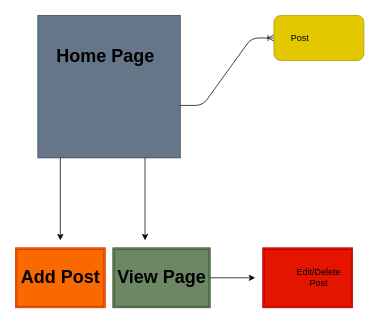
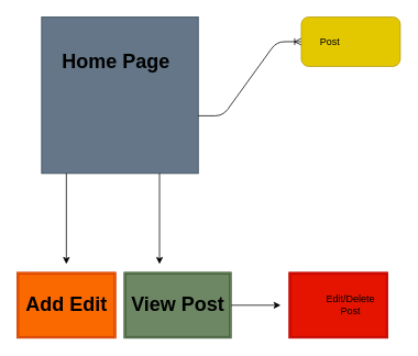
  <mxCell id="0" />
  <mxCell id="1" parent="0" />
  <mxCell id="2" value="" style="whiteSpace=wrap;html=1;aspect=fixed;fillColor=#647687;strokeColor=#314354;fontColor=#ffffff;" vertex="1" parent="1"><mxGeometry x="50" y="20" width="190" height="190" as="geometry" /></mxCell>
  <mxCell id="3" value="" style="edgeStyle=entityRelationEdgeStyle;fontSize=12;html=1;endArrow=ERoneToMany;" edge="1" parent="1" target="4"><mxGeometry width="100" height="100" relative="1" as="geometry"><mxPoint x="240" y="140" as="sourcePoint" /><mxPoint x="340" y="40" as="targetPoint" /></mxGeometry></mxCell>
  <mxCell id="4" value="" style="rounded=1;whiteSpace=wrap;html=1;fillColor=#e3c800;strokeColor=#B09500;fontColor=#ffffff;" vertex="1" parent="1"><mxGeometry x="365" y="20" width="120" height="60" as="geometry" /></mxCell>
  <mxCell id="5" value="" style="shape=ext;double=1;rounded=0;whiteSpace=wrap;html=1;fillColor=#fa6800;strokeColor=#C73500;fontColor=#ffffff;" vertex="1" parent="1"><mxGeometry x="20" y="330" width="120" height="80" as="geometry" /></mxCell>
  <mxCell id="6" value="" style="shape=ext;double=1;rounded=0;whiteSpace=wrap;html=1;fillColor=#e51400;strokeColor=#B20000;fontColor=#ffffff;" vertex="1" parent="1"><mxGeometry x="350" y="330" width="120" height="80" as="geometry" /></mxCell>
  <mxCell id="7" value="" style="shape=ext;double=1;rounded=0;whiteSpace=wrap;html=1;fillColor=#6d8764;strokeColor=#3A5431;fontColor=#ffffff;" vertex="1" parent="1"><mxGeometry x="150" y="330" width="130" height="80" as="geometry" /></mxCell>
  <mxCell id="8" value="" style="endArrow=classic;html=1;" edge="1" parent="1"><mxGeometry width="50" height="50" relative="1" as="geometry"><mxPoint x="80" y="210" as="sourcePoint" /><mxPoint x="80" y="320" as="targetPoint" /></mxGeometry></mxCell>
  <mxCell id="9" value="" style="endArrow=classic;html=1;" edge="1" parent="1"><mxGeometry width="50" height="50" relative="1" as="geometry"><mxPoint x="193" y="210" as="sourcePoint" /><mxPoint x="193" y="320" as="targetPoint" /></mxGeometry></mxCell>
  <mxCell id="10" value="" style="endArrow=classic;html=1;exitX=1;exitY=0.5;exitDx=0;exitDy=0;" edge="1" parent="1" source="7"><mxGeometry width="50" height="50" relative="1" as="geometry"><mxPoint x="460" y="310" as="sourcePoint" /><mxPoint x="340" y="370" as="targetPoint" /></mxGeometry></mxCell>
  <mxCell id="11" value="Home Page" style="text;strokeColor=none;fillColor=none;html=1;fontSize=24;fontStyle=1;verticalAlign=middle;align=center;" vertex="1" parent="1"><mxGeometry x="90" y="55" width="100" height="40" as="geometry" /></mxCell>
  <mxCell id="12" value="Post" style="text;html=1;strokeColor=none;fillColor=none;align=center;verticalAlign=middle;whiteSpace=wrap;rounded=0;fontColor=#000000;" vertex="1" parent="1"><mxGeometry x="380" y="40" width="40" height="20" as="geometry" /></mxCell>
- <mxCell id="13" value="Add Post" style="text;strokeColor=none;fillColor=none;html=1;fontSize=24;fontStyle=1;verticalAlign=middle;align=center;" vertex="1" parent="1"><mxGeometry x="30" y="350" width="100" height="40" as="geometry" /></mxCell>
- <mxCell id="14" value="View Page" style="text;strokeColor=none;fillColor=none;html=1;fontSize=24;fontStyle=1;verticalAlign=middle;align=center;" vertex="1" parent="1"><mxGeometry x="165" y="350" width="100" height="40" as="geometry" /></mxCell>
+ <mxCell id="13" value="Add Edit" style="text;strokeColor=none;fillColor=none;html=1;fontSize=24;fontStyle=1;verticalAlign=middle;align=center;" vertex="1" parent="1"><mxGeometry x="30" y="350" width="100" height="40" as="geometry" /></mxCell>
+ <mxCell id="14" value="View Post" style="text;strokeColor=none;fillColor=none;html=1;fontSize=24;fontStyle=1;verticalAlign=middle;align=center;" vertex="1" parent="1"><mxGeometry x="165" y="350" width="100" height="40" as="geometry" /></mxCell>
  <mxCell id="15" value="Edit/Delete&lt;br&gt;Post" style="text;html=1;strokeColor=none;fillColor=none;align=center;verticalAlign=middle;whiteSpace=wrap;rounded=0;" vertex="1" parent="1"><mxGeometry x="405" y="360" width="40" height="20" as="geometry" /></mxCell>
